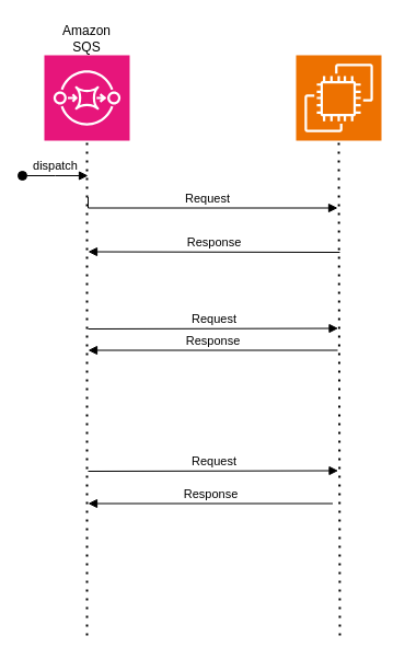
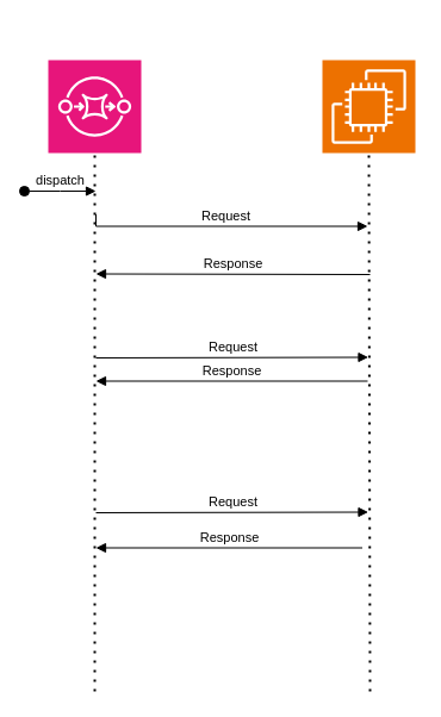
  <mxCell id="0" />
  <mxCell id="1" parent="0" />
  <mxCell id="2" value="Request" style="html=1;verticalAlign=bottom;endArrow=block;edgeStyle=elbowEdgeStyle;elbow=vertical;curved=0;rounded=0;" parent="1" edge="1"><mxGeometry relative="1" as="geometry"><mxPoint x="80" y="179.5" as="sourcePoint" /><Array as="points"><mxPoint x="218.5" y="189.5" /></Array><mxPoint x="308" y="189.5" as="targetPoint" /></mxGeometry></mxCell>
  <mxCell id="3" value="Response" style="html=1;verticalAlign=bottom;endArrow=block;edgeStyle=elbowEdgeStyle;elbow=vertical;curved=0;rounded=0;" parent="1" edge="1"><mxGeometry relative="1" as="geometry"><mxPoint x="308" y="319.5" as="sourcePoint" /><Array as="points"><mxPoint x="228.5" y="319.5" /></Array><mxPoint x="80" y="320" as="targetPoint" /></mxGeometry></mxCell>
  <mxCell id="4" value="Request" style="html=1;verticalAlign=bottom;endArrow=block;edgeStyle=elbowEdgeStyle;elbow=vertical;curved=0;rounded=0;" edge="1" parent="1"><mxGeometry relative="1" as="geometry"><mxPoint x="80" y="300" as="sourcePoint" /><Array as="points"><mxPoint x="223.5" y="299.5" /></Array><mxPoint x="308.5" y="299.5" as="targetPoint" /></mxGeometry></mxCell>
  <mxCell id="5" value="Response" style="html=1;verticalAlign=bottom;endArrow=block;edgeStyle=elbowEdgeStyle;elbow=vertical;curved=0;rounded=0;" edge="1" parent="1"><mxGeometry relative="1" as="geometry"><mxPoint x="310" y="230" as="sourcePoint" /><Array as="points"><mxPoint x="138.5" y="229.5" /><mxPoint x="218.5" y="209.5" /></Array><mxPoint x="80" y="230" as="targetPoint" /></mxGeometry></mxCell>
  <mxCell id="6" value="Request" style="html=1;verticalAlign=bottom;endArrow=block;edgeStyle=elbowEdgeStyle;elbow=vertical;curved=0;rounded=0;" edge="1" parent="1"><mxGeometry relative="1" as="geometry"><mxPoint x="80" y="430" as="sourcePoint" /><Array as="points"><mxPoint x="223.5" y="429.5" /></Array><mxPoint x="308.5" y="429.5" as="targetPoint" /></mxGeometry></mxCell>
  <mxCell id="7" value="Response" style="html=1;verticalAlign=bottom;endArrow=block;edgeStyle=elbowEdgeStyle;elbow=vertical;curved=0;rounded=0;" edge="1" parent="1"><mxGeometry relative="1" as="geometry"><mxPoint x="303.5" y="459.5" as="sourcePoint" /><Array as="points"><mxPoint x="228.5" y="459.5" /></Array><mxPoint x="80" y="460" as="targetPoint" /></mxGeometry></mxCell>
  <mxCell id="8" value="" style="sketch=0;points=[[0,0,0],[0.25,0,0],[0.5,0,0],[0.75,0,0],[1,0,0],[0,1,0],[0.25,1,0],[0.5,1,0],[0.75,1,0],[1,1,0],[0,0.25,0],[0,0.5,0],[0,0.75,0],[1,0.25,0],[1,0.5,0],[1,0.75,0]];outlineConnect=0;fontColor=#232F3E;fillColor=#E7157B;strokeColor=#ffffff;dashed=0;verticalLabelPosition=bottom;verticalAlign=top;align=center;html=1;fontSize=12;fontStyle=0;aspect=fixed;shape=mxgraph.aws4.resourceIcon;resIcon=mxgraph.aws4.sqs;" vertex="1" parent="1"><mxGeometry x="40" y="50" width="78" height="78" as="geometry" /></mxCell>
  <mxCell id="9" value="" style="sketch=0;points=[[0,0,0],[0.25,0,0],[0.5,0,0],[0.75,0,0],[1,0,0],[0,1,0],[0.25,1,0],[0.5,1,0],[0.75,1,0],[1,1,0],[0,0.25,0],[0,0.5,0],[0,0.75,0],[1,0.25,0],[1,0.5,0],[1,0.75,0]];outlineConnect=0;fontColor=#232F3E;fillColor=#ED7100;strokeColor=#ffffff;dashed=0;verticalLabelPosition=bottom;verticalAlign=top;align=center;html=1;fontSize=12;fontStyle=0;aspect=fixed;shape=mxgraph.aws4.resourceIcon;resIcon=mxgraph.aws4.ec2;" vertex="1" parent="1"><mxGeometry x="270" y="50" width="78" height="78" as="geometry" /></mxCell>
  <mxCell id="10" value="" style="endArrow=none;dashed=1;html=1;dashPattern=1 3;strokeWidth=2;rounded=0;entryX=0.5;entryY=1;entryDx=0;entryDy=0;entryPerimeter=0;" edge="1" parent="1" target="8"><mxGeometry width="50" height="50" relative="1" as="geometry"><mxPoint x="79" y="580" as="sourcePoint" /><mxPoint x="90" y="390" as="targetPoint" /></mxGeometry></mxCell>
  <mxCell id="11" value="" style="endArrow=none;dashed=1;html=1;dashPattern=1 3;strokeWidth=2;rounded=0;entryX=0.5;entryY=1;entryDx=0;entryDy=0;entryPerimeter=0;" edge="1" parent="1" target="9"><mxGeometry width="50" height="50" relative="1" as="geometry"><mxPoint x="310" y="580" as="sourcePoint" /><mxPoint x="90" y="390" as="targetPoint" /></mxGeometry></mxCell>
  <mxCell id="12" value="dispatch" style="html=1;verticalAlign=bottom;startArrow=oval;endArrow=block;startSize=8;edgeStyle=elbowEdgeStyle;elbow=vertical;curved=0;rounded=0;" edge="1" parent="1"><mxGeometry relative="1" as="geometry"><mxPoint x="20" y="160" as="sourcePoint" /><mxPoint x="80" y="160" as="targetPoint" /></mxGeometry></mxCell>
- <mxCell id="13" value="Amazon SQS" style="text;html=1;strokeColor=none;fillColor=none;align=center;verticalAlign=middle;whiteSpace=wrap;rounded=0;" vertex="1" parent="1"><mxGeometry x="49" width="60" height="30" as="geometry" y="20" /></mxCell>
